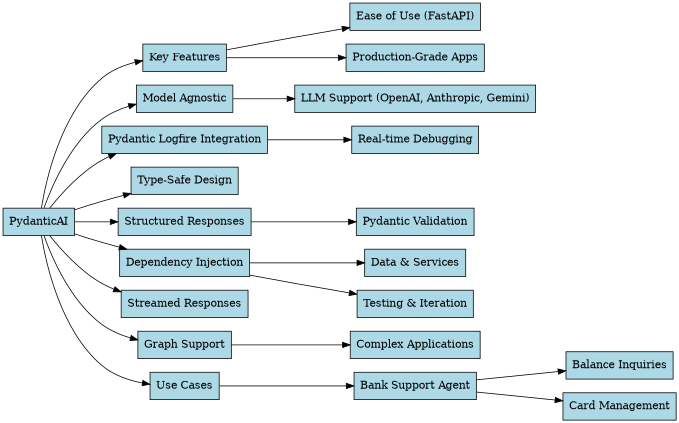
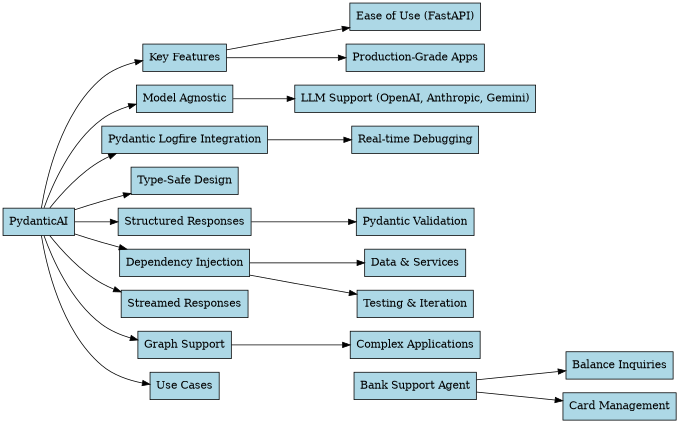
  digraph {
    rankdir=LR
    node [fillcolor=lightblue shape=box style=filled]
    PydanticAI
    "Key Features"
    "Model Agnostic"
    "Pydantic Logfire Integration"
    "Type-Safe Design"
    "Structured Responses"
    "Dependency Injection"
    "Streamed Responses"
    "Graph Support"
    "Use Cases"
    "Ease of Use (FastAPI)"
    "Production-Grade Apps"
    "LLM Support (OpenAI, Anthropic, Gemini)"
    "Real-time Debugging"
    "Pydantic Validation"
    "Data & Services"
    "Testing & Iteration"
    "Complex Applications"
    "Bank Support Agent"
    "Balance Inquiries"
    "Card Management"
    PydanticAI -> "Key Features"
    PydanticAI -> "Model Agnostic"
    PydanticAI -> "Pydantic Logfire Integration"
    PydanticAI -> "Type-Safe Design"
    PydanticAI -> "Structured Responses"
    PydanticAI -> "Dependency Injection"
    PydanticAI -> "Streamed Responses"
    PydanticAI -> "Graph Support"
    PydanticAI -> "Use Cases"
    "Key Features" -> "Ease of Use (FastAPI)"
    "Key Features" -> "Production-Grade Apps"
    "Model Agnostic" -> "LLM Support (OpenAI, Anthropic, Gemini)"
    "Pydantic Logfire Integration" -> "Real-time Debugging"
    "Structured Responses" -> "Pydantic Validation"
    "Dependency Injection" -> "Data & Services"
    "Dependency Injection" -> "Testing & Iteration"
    "Graph Support" -> "Complex Applications"
-   "Use Cases" -> "Bank Support Agent"
    "Bank Support Agent" -> "Balance Inquiries"
    "Bank Support Agent" -> "Card Management"
  }
